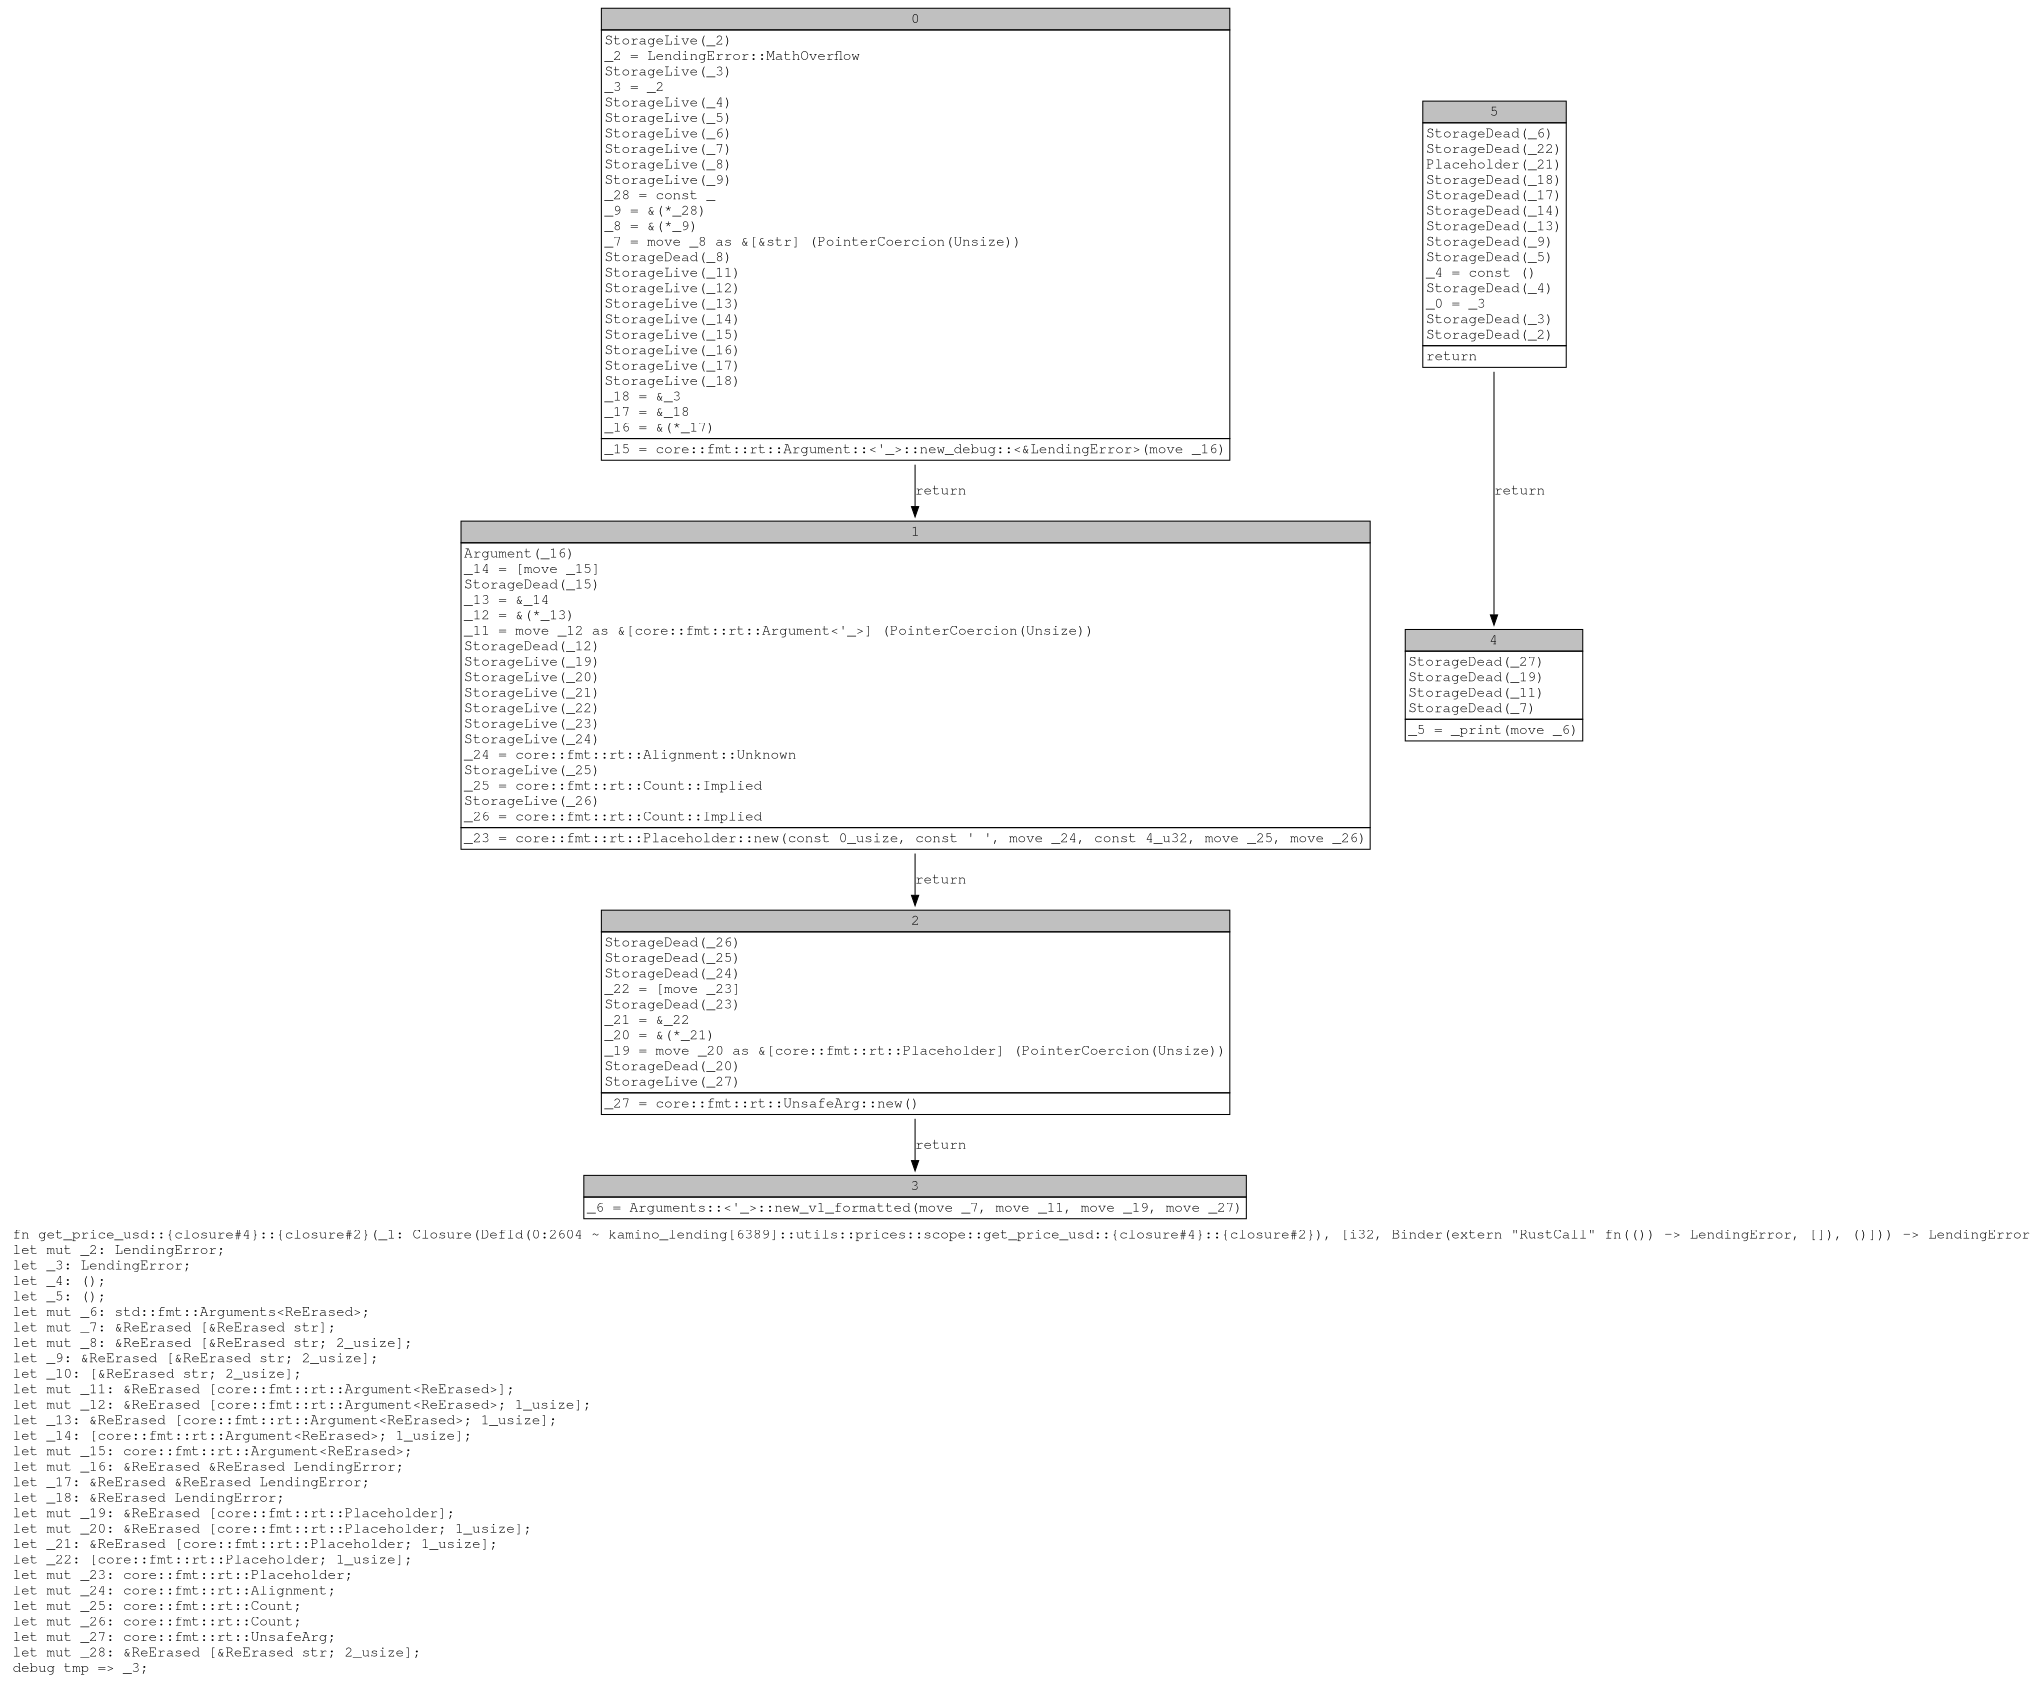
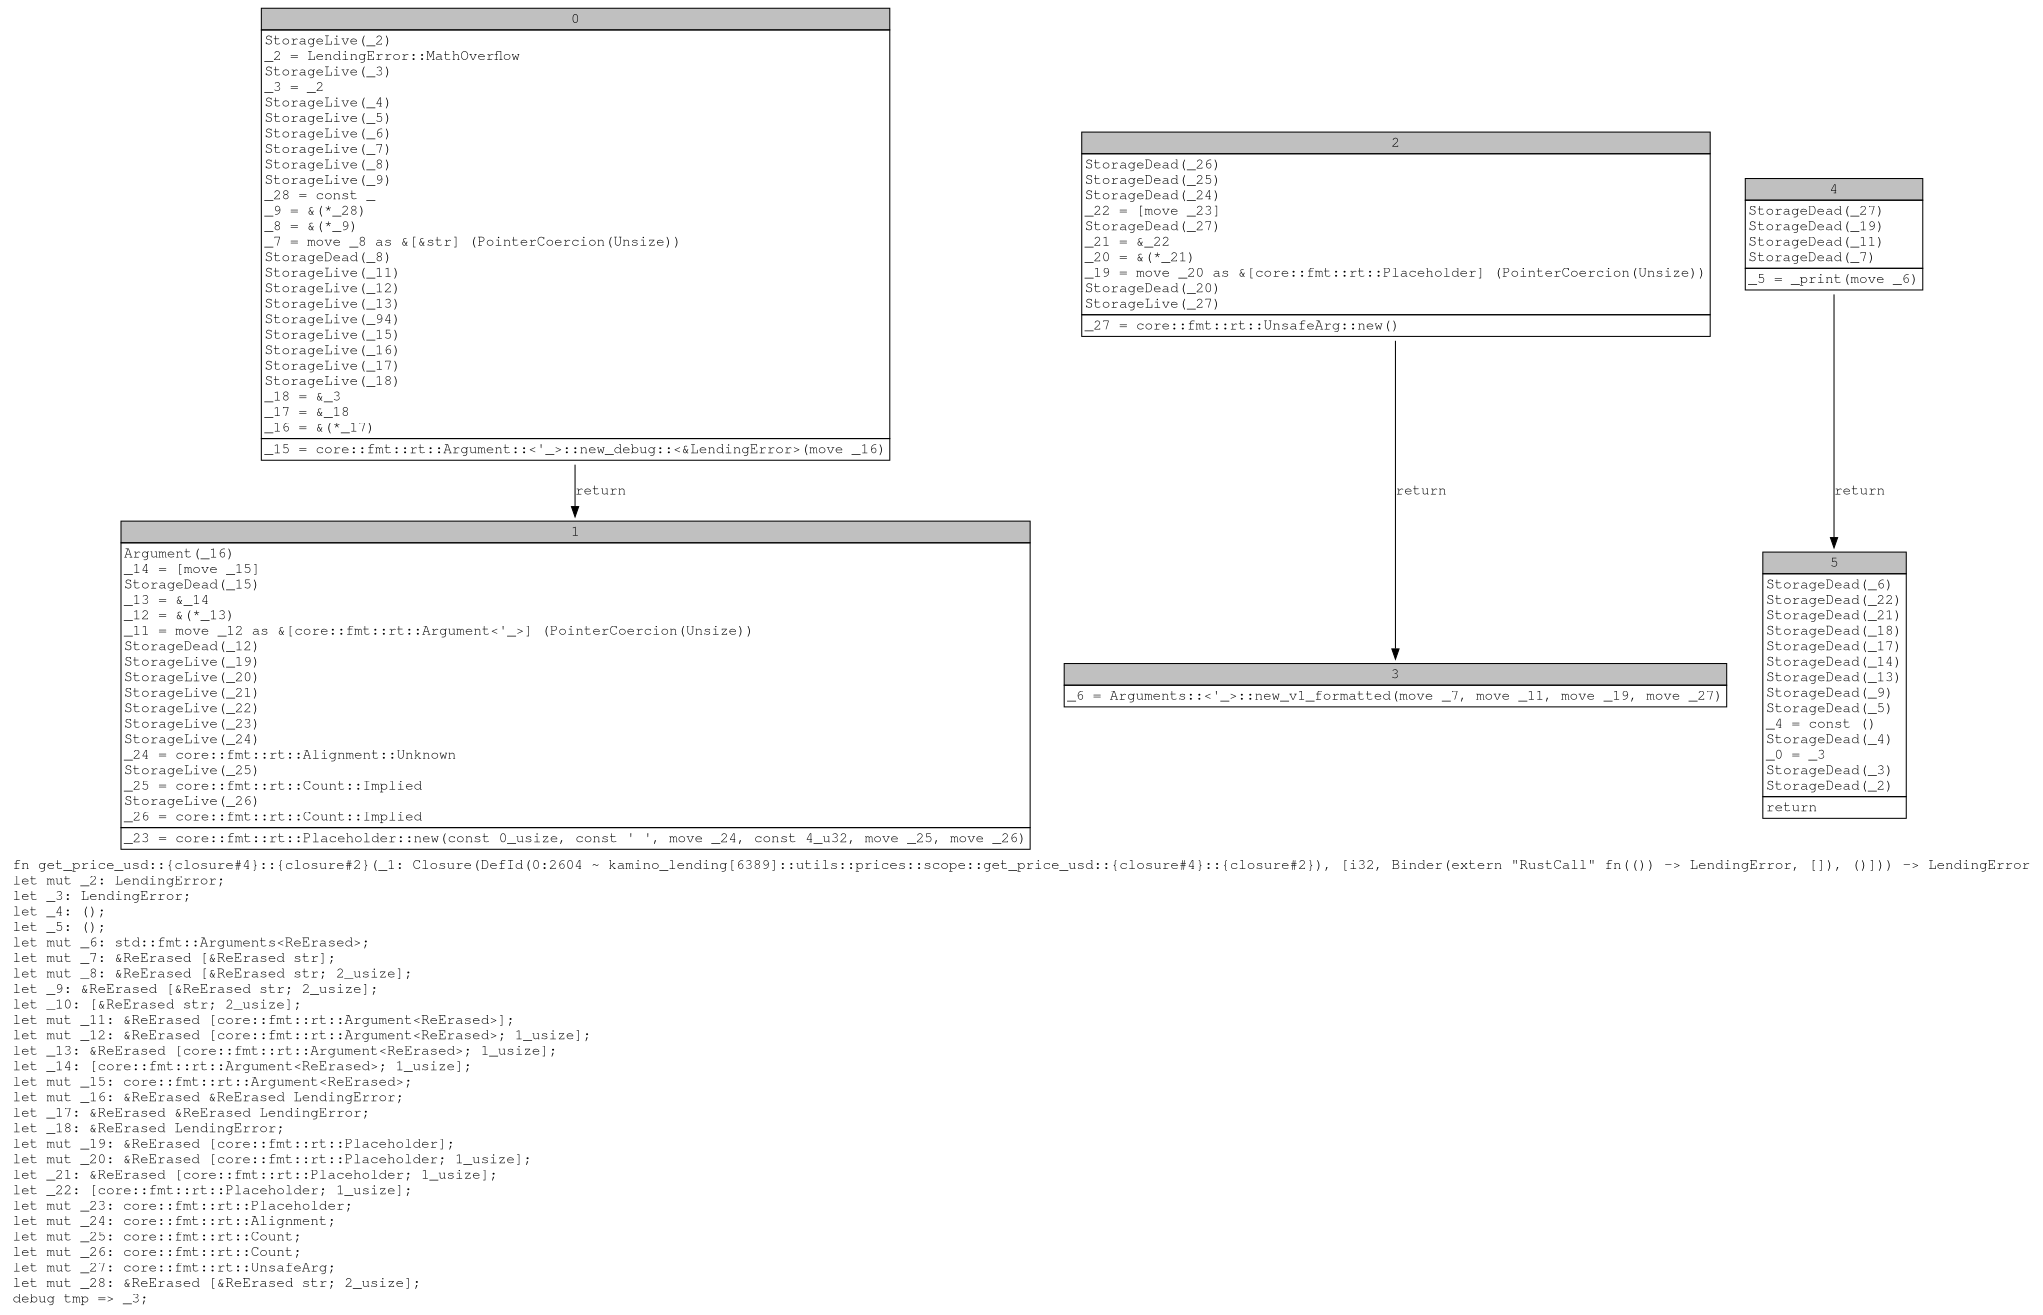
  digraph {
    fontname="Courier, monospace"
    label=<fn get_price_usd::{closure#4}::{closure#2}(_1: Closure(DefId(0:2604 ~ kamino_lending[6389]::utils::prices::scope::get_price_usd::{closure#4}::{closure#2}), [i32, Binder(extern &quot;RustCall&quot; fn(()) -&gt; LendingError, []), ()])) -&gt; LendingError<br align="left"/>let mut _2: LendingError;<br align="left"/>let _3: LendingError;<br align="left"/>let _4: ();<br align="left"/>let _5: ();<br align="left"/>let mut _6: std::fmt::Arguments&lt;ReErased&gt;;<br align="left"/>let mut _7: &amp;ReErased [&amp;ReErased str];<br align="left"/>let mut _8: &amp;ReErased [&amp;ReErased str; 2_usize];<br align="left"/>let _9: &amp;ReErased [&amp;ReErased str; 2_usize];<br align="left"/>let _10: [&amp;ReErased str; 2_usize];<br align="left"/>let mut _11: &amp;ReErased [core::fmt::rt::Argument&lt;ReErased&gt;];<br align="left"/>let mut _12: &amp;ReErased [core::fmt::rt::Argument&lt;ReErased&gt;; 1_usize];<br align="left"/>let _13: &amp;ReErased [core::fmt::rt::Argument&lt;ReErased&gt;; 1_usize];<br align="left"/>let _14: [core::fmt::rt::Argument&lt;ReErased&gt;; 1_usize];<br align="left"/>let mut _15: core::fmt::rt::Argument&lt;ReErased&gt;;<br align="left"/>let mut _16: &amp;ReErased &amp;ReErased LendingError;<br align="left"/>let _17: &amp;ReErased &amp;ReErased LendingError;<br align="left"/>let _18: &amp;ReErased LendingError;<br align="left"/>let mut _19: &amp;ReErased [core::fmt::rt::Placeholder];<br align="left"/>let mut _20: &amp;ReErased [core::fmt::rt::Placeholder; 1_usize];<br align="left"/>let _21: &amp;ReErased [core::fmt::rt::Placeholder; 1_usize];<br align="left"/>let _22: [core::fmt::rt::Placeholder; 1_usize];<br align="left"/>let mut _23: core::fmt::rt::Placeholder;<br align="left"/>let mut _24: core::fmt::rt::Alignment;<br align="left"/>let mut _25: core::fmt::rt::Count;<br align="left"/>let mut _26: core::fmt::rt::Count;<br align="left"/>let mut _27: core::fmt::rt::UnsafeArg;<br align="left"/>let mut _28: &amp;ReErased [&amp;ReErased str; 2_usize];<br align="left"/>debug tmp =&gt; _3;<br align="left"/>>
    node [fontname="Courier, monospace" shape=none]
    edge [fontname="Courier, monospace"]
-   n1 [label=<<table border="0" cellborder="1" cellspacing="0"><tr><td bgcolor="gray" align="center" colspan="1">0</td></tr><tr><td align="left" balign="left">StorageLive(_2)<br/>_2 = LendingError::MathOverflow<br/>StorageLive(_3)<br/>_3 = _2<br/>StorageLive(_4)<br/>StorageLive(_5)<br/>StorageLive(_6)<br/>StorageLive(_7)<br/>StorageLive(_8)<br/>StorageLive(_9)<br/>_28 = const _<br/>_9 = &amp;(*_28)<br/>_8 = &amp;(*_9)<br/>_7 = move _8 as &amp;[&amp;str] (PointerCoercion(Unsize))<br/>StorageDead(_8)<br/>StorageLive(_11)<br/>StorageLive(_12)<br/>StorageLive(_13)<br/>StorageLive(_14)<br/>StorageLive(_15)<br/>StorageLive(_16)<br/>StorageLive(_17)<br/>StorageLive(_18)<br/>_18 = &amp;_3<br/>_17 = &amp;_18<br/>_16 = &amp;(*_17)<br/></td></tr><tr><td align="left">_15 = core::fmt::rt::Argument::&lt;'_&gt;::new_debug::&lt;&amp;LendingError&gt;(move _16)</td></tr></table>>]
+   n1 [label=<<table border="0" cellborder="1" cellspacing="0"><tr><td bgcolor="gray" align="center" colspan="1">0</td></tr><tr><td align="left" balign="left">StorageLive(_2)<br/>_2 = LendingError::MathOverflow<br/>StorageLive(_3)<br/>_3 = _2<br/>StorageLive(_4)<br/>StorageLive(_5)<br/>StorageLive(_6)<br/>StorageLive(_7)<br/>StorageLive(_8)<br/>StorageLive(_9)<br/>_28 = const _<br/>_9 = &amp;(*_28)<br/>_8 = &amp;(*_9)<br/>_7 = move _8 as &amp;[&amp;str] (PointerCoercion(Unsize))<br/>StorageDead(_8)<br/>StorageLive(_11)<br/>StorageLive(_12)<br/>StorageLive(_13)<br/>StorageLive(_94)<br/>StorageLive(_15)<br/>StorageLive(_16)<br/>StorageLive(_17)<br/>StorageLive(_18)<br/>_18 = &amp;_3<br/>_17 = &amp;_18<br/>_16 = &amp;(*_17)<br/></td></tr><tr><td align="left">_15 = core::fmt::rt::Argument::&lt;'_&gt;::new_debug::&lt;&amp;LendingError&gt;(move _16)</td></tr></table>>]
    n2 [label=<<table border="0" cellborder="1" cellspacing="0"><tr><td bgcolor="gray" align="center" colspan="1">1</td></tr><tr><td align="left" balign="left">Argument(_16)<br/>_14 = [move _15]<br/>StorageDead(_15)<br/>_13 = &amp;_14<br/>_12 = &amp;(*_13)<br/>_11 = move _12 as &amp;[core::fmt::rt::Argument&lt;'_&gt;] (PointerCoercion(Unsize))<br/>StorageDead(_12)<br/>StorageLive(_19)<br/>StorageLive(_20)<br/>StorageLive(_21)<br/>StorageLive(_22)<br/>StorageLive(_23)<br/>StorageLive(_24)<br/>_24 = core::fmt::rt::Alignment::Unknown<br/>StorageLive(_25)<br/>_25 = core::fmt::rt::Count::Implied<br/>StorageLive(_26)<br/>_26 = core::fmt::rt::Count::Implied<br/></td></tr><tr><td align="left">_23 = core::fmt::rt::Placeholder::new(const 0_usize, const ' ', move _24, const 4_u32, move _25, move _26)</td></tr></table>>]
-   n3 [label=<<table border="0" cellborder="1" cellspacing="0"><tr><td bgcolor="gray" align="center" colspan="1">2</td></tr><tr><td align="left" balign="left">StorageDead(_26)<br/>StorageDead(_25)<br/>StorageDead(_24)<br/>_22 = [move _23]<br/>StorageDead(_23)<br/>_21 = &amp;_22<br/>_20 = &amp;(*_21)<br/>_19 = move _20 as &amp;[core::fmt::rt::Placeholder] (PointerCoercion(Unsize))<br/>StorageDead(_20)<br/>StorageLive(_27)<br/></td></tr><tr><td align="left">_27 = core::fmt::rt::UnsafeArg::new()</td></tr></table>>]
+   n3 [label=<<table border="0" cellborder="1" cellspacing="0"><tr><td bgcolor="gray" align="center" colspan="1">2</td></tr><tr><td align="left" balign="left">StorageDead(_26)<br/>StorageDead(_25)<br/>StorageDead(_24)<br/>_22 = [move _23]<br/>StorageDead(_27)<br/>_21 = &amp;_22<br/>_20 = &amp;(*_21)<br/>_19 = move _20 as &amp;[core::fmt::rt::Placeholder] (PointerCoercion(Unsize))<br/>StorageDead(_20)<br/>StorageLive(_27)<br/></td></tr><tr><td align="left">_27 = core::fmt::rt::UnsafeArg::new()</td></tr></table>>]
    n4 [label=<<table border="0" cellborder="1" cellspacing="0"><tr><td bgcolor="gray" align="center" colspan="1">3</td></tr><tr><td align="left">_6 = Arguments::&lt;'_&gt;::new_v1_formatted(move _7, move _11, move _19, move _27)</td></tr></table>>]
    n5 [label=<<table border="0" cellborder="1" cellspacing="0"><tr><td bgcolor="gray" align="center" colspan="1">4</td></tr><tr><td align="left" balign="left">StorageDead(_27)<br/>StorageDead(_19)<br/>StorageDead(_11)<br/>StorageDead(_7)<br/></td></tr><tr><td align="left">_5 = _print(move _6)</td></tr></table>>]
-   n6 [label=<<table border="0" cellborder="1" cellspacing="0"><tr><td bgcolor="gray" align="center" colspan="1">5</td></tr><tr><td align="left" balign="left">StorageDead(_6)<br/>StorageDead(_22)<br/>Placeholder(_21)<br/>StorageDead(_18)<br/>StorageDead(_17)<br/>StorageDead(_14)<br/>StorageDead(_13)<br/>StorageDead(_9)<br/>StorageDead(_5)<br/>_4 = const ()<br/>StorageDead(_4)<br/>_0 = _3<br/>StorageDead(_3)<br/>StorageDead(_2)<br/></td></tr><tr><td align="left">return</td></tr></table>>]
+   n6 [label=<<table border="0" cellborder="1" cellspacing="0"><tr><td bgcolor="gray" align="center" colspan="1">5</td></tr><tr><td align="left" balign="left">StorageDead(_6)<br/>StorageDead(_22)<br/>StorageDead(_21)<br/>StorageDead(_18)<br/>StorageDead(_17)<br/>StorageDead(_14)<br/>StorageDead(_13)<br/>StorageDead(_9)<br/>StorageDead(_5)<br/>_4 = const ()<br/>StorageDead(_4)<br/>_0 = _3<br/>StorageDead(_3)<br/>StorageDead(_2)<br/></td></tr><tr><td align="left">return</td></tr></table>>]
    n1 -> n2 [label=return]
-   n2 -> n3 [label=return]
    n3 -> n4 [label=return]
-   n6 -> n5 [label=return]
+   n5 -> n6 [label=return]
  }
